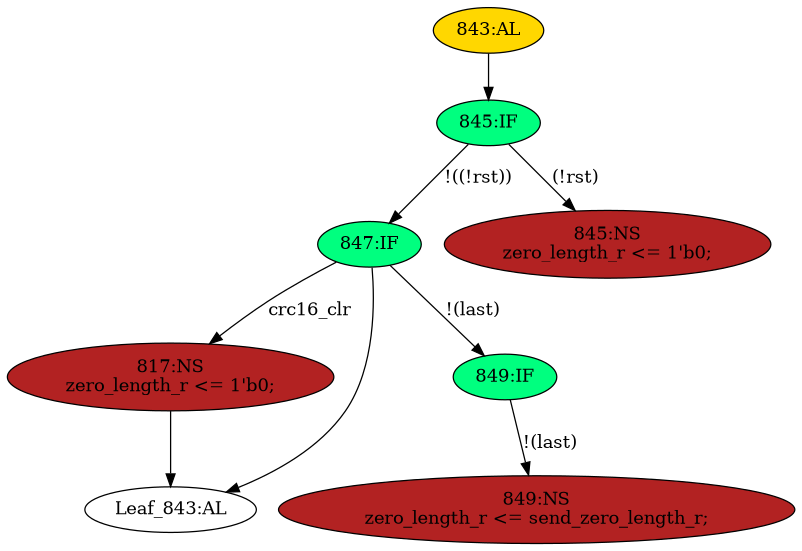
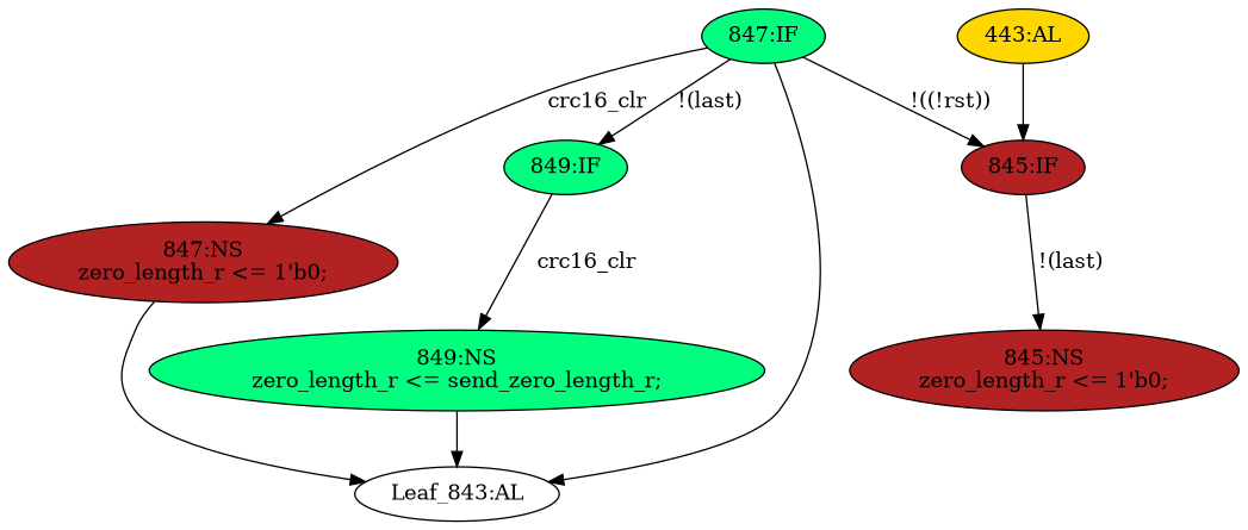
  strict digraph {
    node [fillcolor=springgreen statements="[]" style=filled typ=IfStatement]
    edge [cond="[]" lineno=None]
    n1 [ast="<pyverilog.vparser.ast.IfStatement object at 0x7f55d3d0e310>" label="847:IF"]
-   n2 [ast="<pyverilog.vparser.ast.NonblockingSubstitution object at 0x7f55b234bb10>" fillcolor=firebrick label="817:NS\nzero_length_r <= 1'b0;" statements="[<pyverilog.vparser.ast.NonblockingSubstitution object at 0x7f55b234bb10>]" typ=NonblockingSubstitution]
+   n2 [ast="<pyverilog.vparser.ast.NonblockingSubstitution object at 0x7f55b234bb10>" fillcolor=firebrick label="847:NS\nzero_length_r <= 1'b0;" statements="[<pyverilog.vparser.ast.NonblockingSubstitution object at 0x7f55b234bb10>]" typ=NonblockingSubstitution]
    n3 [ast="<pyverilog.vparser.ast.IfStatement object at 0x7f55d3d0e490>" label="849:IF"]
    n4 [def_var="['zero_length_r']" label="Leaf_843:AL" fillcolor="" statements="" style="" typ=""]
-   n5 [ast="<pyverilog.vparser.ast.NonblockingSubstitution object at 0x7f55d3d0e510>" fillcolor=firebrick label="849:NS\nzero_length_r <= send_zero_length_r;" statements="[<pyverilog.vparser.ast.NonblockingSubstitution object at 0x7f55d3d0e510>]" typ=NonblockingSubstitution]
-   n6 [ast="<pyverilog.vparser.ast.IfStatement object at 0x7f55d3d0e110>" label="845:IF"]
+   n5 [ast="<pyverilog.vparser.ast.NonblockingSubstitution object at 0x7f55d3d0e510>" label="849:NS\nzero_length_r <= send_zero_length_r;" statements="[<pyverilog.vparser.ast.NonblockingSubstitution object at 0x7f55d3d0e510>]" typ=NonblockingSubstitution]
+   n6 [ast="<pyverilog.vparser.ast.IfStatement object at 0x7f55d3d0e110>" fillcolor=firebrick label="845:IF"]
    n7 [ast="<pyverilog.vparser.ast.NonblockingSubstitution object at 0x7f55d3d0e790>" fillcolor=firebrick label="845:NS\nzero_length_r <= 1'b0;" statements="[<pyverilog.vparser.ast.NonblockingSubstitution object at 0x7f55d3d0e790>]" typ=NonblockingSubstitution]
-   n8 [ast="<pyverilog.vparser.ast.Always object at 0x7f55d3d0e950>" clk_sens=True fillcolor=gold label="843:AL" sens="['clk']" typ=Always use_var="['rst', 'last', 'crc16_clr', 'send_zero_length_r']"]
+   n8 [ast="<pyverilog.vparser.ast.Always object at 0x7f55d3d0e950>" clk_sens=True fillcolor=gold label="443:AL" sens="['clk']" typ=Always use_var="['rst', 'last', 'crc16_clr', 'send_zero_length_r']"]
    n1 -> n2 [cond="['last']" label=crc16_clr lineno=847]
    n1 -> n3 [cond="['last']" label="!(last)" lineno=847]
    n1 -> n4
    n2 -> n4
-   n3 -> n5 [cond="['crc16_clr']" label="!(last)" lineno=849]
-   n6 -> n1 [cond="['rst']" label="!((!rst))" lineno=845]
-   n6 -> n7 [cond="['rst']" label="(!rst)" lineno=845]
+   n3 -> n5 [cond="['crc16_clr']" label=crc16_clr lineno=849]
+   n5 -> n4
+   n1 -> n6 [cond="['rst']" label="!((!rst))" lineno=845]
+   n6 -> n7 [cond="['rst']" label="!(last)" lineno=845]
    n8 -> n6
  }
